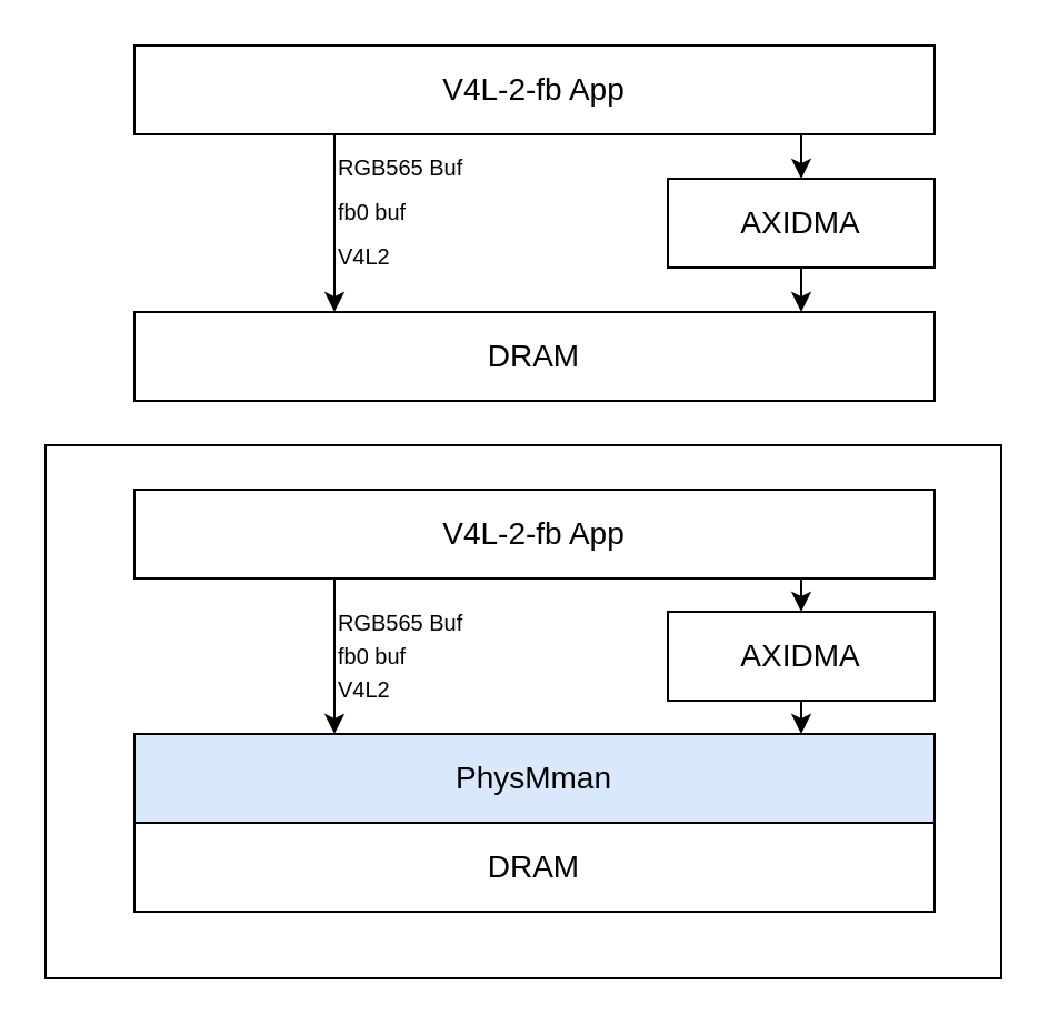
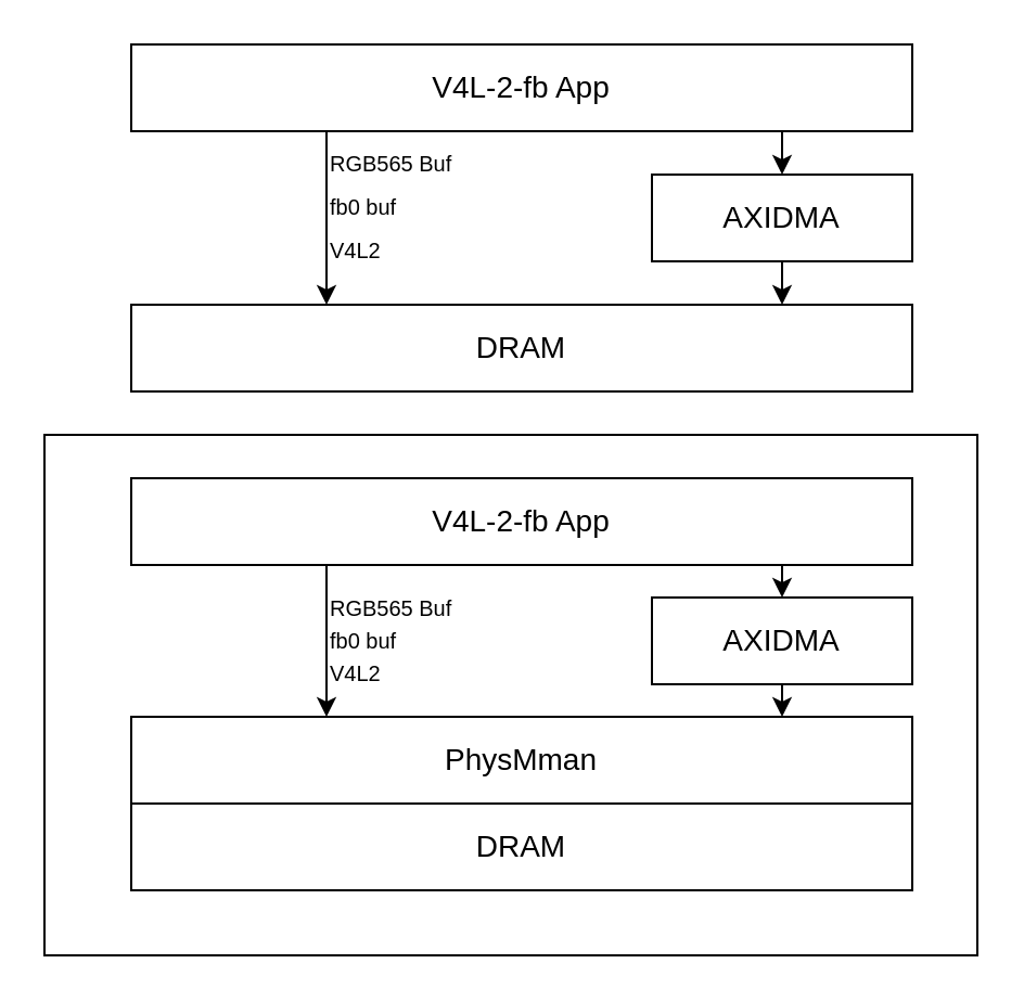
  <mxCell id="0" />
  <mxCell id="1" parent="0" />
  <mxCell id="2" value="" style="rounded=0;whiteSpace=wrap;html=1;" vertex="1" parent="1"><mxGeometry x="20" y="200" width="430" height="240" as="geometry" /></mxCell>
  <mxCell id="3" style="edgeStyle=orthogonalEdgeStyle;rounded=0;orthogonalLoop=1;jettySize=auto;html=1;entryX=0.25;entryY=0;entryDx=0;entryDy=0;" edge="1" parent="1" source="5" target="6"><mxGeometry relative="1" as="geometry"><Array as="points"><mxPoint x="150" y="80" /><mxPoint x="150" y="80" /></Array></mxGeometry></mxCell>
  <mxCell id="4" style="edgeStyle=orthogonalEdgeStyle;rounded=0;orthogonalLoop=1;jettySize=auto;html=1;entryX=0.5;entryY=0;entryDx=0;entryDy=0;" edge="1" parent="1" source="5" target="9"><mxGeometry relative="1" as="geometry"><Array as="points"><mxPoint x="360" y="30" /><mxPoint x="360" y="30" /></Array></mxGeometry></mxCell>
  <mxCell id="5" value="&lt;span style=&quot;font-size: 14px;&quot;&gt;V4L-2-fb App&lt;/span&gt;" style="rounded=0;whiteSpace=wrap;html=1;" vertex="1" parent="1"><mxGeometry x="60" y="20" width="360" height="40" as="geometry" /></mxCell>
  <mxCell id="6" value="&lt;font style=&quot;font-size: 14px;&quot;&gt;DRAM&lt;/font&gt;" style="rounded=0;whiteSpace=wrap;html=1;" vertex="1" parent="1"><mxGeometry x="60" y="140" width="360" height="40" as="geometry" /></mxCell>
- <mxCell id="7" value="&lt;font style=&quot;font-size: 14px;&quot;&gt;PhysMman&lt;/font&gt;" style="rounded=0;whiteSpace=wrap;html=1;fillColor=#dae8fc;" vertex="1" parent="1"><mxGeometry x="60" y="330" width="360" height="40" as="geometry" /></mxCell>
+ <mxCell id="7" value="&lt;font style=&quot;font-size: 14px;&quot;&gt;PhysMman&lt;/font&gt;" style="rounded=0;whiteSpace=wrap;html=1;" vertex="1" parent="1"><mxGeometry x="60" y="330" width="360" height="40" as="geometry" /></mxCell>
  <mxCell id="8" value="" style="edgeStyle=orthogonalEdgeStyle;rounded=0;orthogonalLoop=1;jettySize=auto;html=1;" edge="1" parent="1" source="9" target="6"><mxGeometry relative="1" as="geometry"><Array as="points"><mxPoint x="360" y="130" /><mxPoint x="360" y="130" /></Array></mxGeometry></mxCell>
  <mxCell id="9" value="&lt;font style=&quot;font-size: 14px;&quot;&gt;AXIDMA&lt;/font&gt;" style="rounded=0;whiteSpace=wrap;html=1;" vertex="1" parent="1"><mxGeometry x="300" y="80" width="120" height="40" as="geometry" /></mxCell>
  <mxCell id="10" value="RGB565 Buf" style="text;html=1;align=left;verticalAlign=middle;whiteSpace=wrap;rounded=0;fontSize=10;" vertex="1" parent="1"><mxGeometry x="150" y="70" width="70" height="10" as="geometry" /></mxCell>
  <mxCell id="11" value="fb0 buf" style="text;html=1;align=left;verticalAlign=middle;whiteSpace=wrap;rounded=0;fontSize=10;" vertex="1" parent="1"><mxGeometry x="150" y="90" width="50" height="10" as="geometry" /></mxCell>
  <mxCell id="12" value="V4L2" style="text;html=1;align=left;verticalAlign=middle;whiteSpace=wrap;rounded=0;fontSize=10;" vertex="1" parent="1"><mxGeometry x="150" y="110" width="40" height="10" as="geometry" /></mxCell>
  <mxCell id="13" style="edgeStyle=orthogonalEdgeStyle;rounded=0;orthogonalLoop=1;jettySize=auto;html=1;" edge="1" parent="1" source="15"><mxGeometry relative="1" as="geometry"><mxPoint x="150" y="330" as="targetPoint" /><Array as="points"><mxPoint x="150" y="300" /><mxPoint x="150" y="300" /></Array></mxGeometry></mxCell>
  <mxCell id="14" style="edgeStyle=orthogonalEdgeStyle;rounded=0;orthogonalLoop=1;jettySize=auto;html=1;entryX=0.5;entryY=0;entryDx=0;entryDy=0;" edge="1" parent="1" source="15" target="18"><mxGeometry relative="1" as="geometry"><Array as="points"><mxPoint x="360" y="270" /><mxPoint x="360" y="270" /></Array></mxGeometry></mxCell>
  <mxCell id="15" value="&lt;span style=&quot;font-size: 14px;&quot;&gt;V4L-2-fb App&lt;/span&gt;" style="rounded=0;whiteSpace=wrap;html=1;" vertex="1" parent="1"><mxGeometry x="60" y="220" width="360" height="40" as="geometry" /></mxCell>
  <mxCell id="16" value="&lt;font style=&quot;font-size: 14px;&quot;&gt;DRAM&lt;/font&gt;" style="rounded=0;whiteSpace=wrap;html=1;" vertex="1" parent="1"><mxGeometry x="60" y="370" width="360" height="40" as="geometry" /></mxCell>
  <mxCell id="17" style="edgeStyle=orthogonalEdgeStyle;rounded=0;orthogonalLoop=1;jettySize=auto;html=1;" edge="1" parent="1" source="18"><mxGeometry relative="1" as="geometry"><mxPoint x="360" y="330" as="targetPoint" /><Array as="points"><mxPoint x="360" y="330" /></Array></mxGeometry></mxCell>
  <mxCell id="18" value="&lt;font style=&quot;font-size: 14px;&quot;&gt;AXIDMA&lt;/font&gt;" style="rounded=0;whiteSpace=wrap;html=1;" vertex="1" parent="1"><mxGeometry x="300" y="275" width="120" height="40" as="geometry" /></mxCell>
  <mxCell id="19" value="&lt;font style=&quot;font-size: 10px;&quot;&gt;RGB565 Buf&lt;/font&gt;" style="text;html=1;align=left;verticalAlign=middle;whiteSpace=wrap;rounded=0;fontSize=10;" vertex="1" parent="1"><mxGeometry x="150" y="275" width="70" height="10" as="geometry" /></mxCell>
  <mxCell id="20" value="fb0 buf" style="text;html=1;align=left;verticalAlign=middle;whiteSpace=wrap;rounded=0;fontSize=10;" vertex="1" parent="1"><mxGeometry x="150" y="290" width="50" height="10" as="geometry" /></mxCell>
  <mxCell id="21" value="V4L2" style="text;html=1;align=left;verticalAlign=middle;whiteSpace=wrap;rounded=0;fontSize=10;" vertex="1" parent="1"><mxGeometry x="150" y="305" width="40" height="10" as="geometry" /></mxCell>
